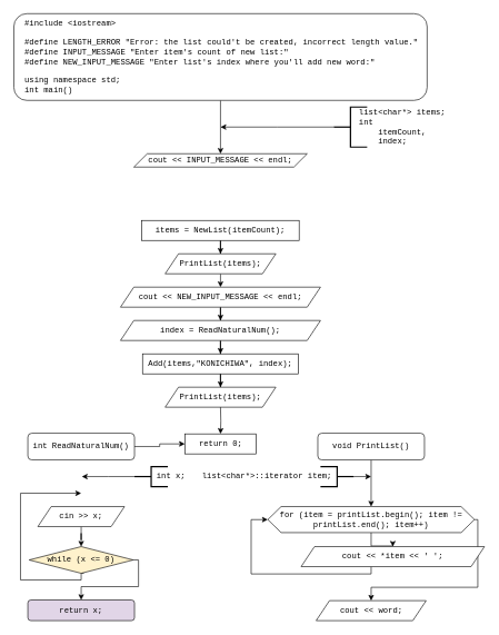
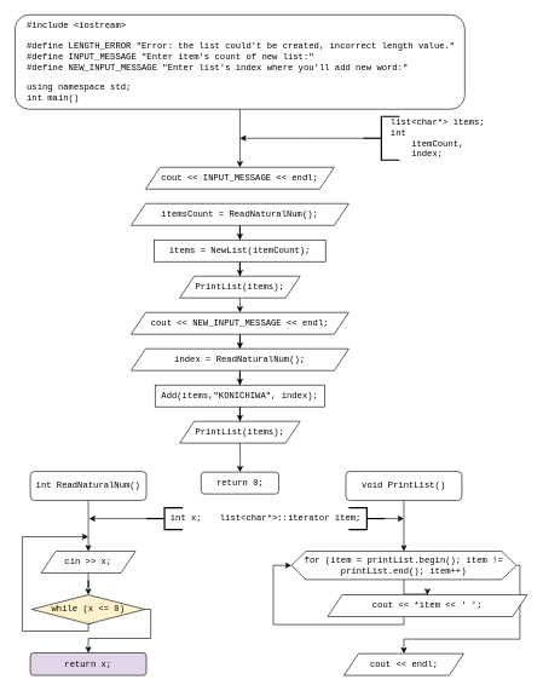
  <mxCell id="0" />
  <mxCell id="1" parent="0" />
  <mxCell id="2" style="edgeStyle=orthogonalEdgeStyle;rounded=0;orthogonalLoop=1;jettySize=auto;html=1;entryX=0.5;entryY=0;entryDx=0;entryDy=0;fontFamily=Courier New;" edge="1" parent="1" source="3" target="4"><mxGeometry relative="1" as="geometry" /></mxCell>
  <mxCell id="3" value="&lt;div&gt;&amp;nbsp; #include &amp;lt;iostream&amp;gt;&lt;/div&gt;&lt;div&gt;&amp;nbsp;&amp;nbsp;&lt;/div&gt;&lt;div&gt;&amp;nbsp; #define LENGTH_ERROR &quot;Error: the list could't be created, incorrect length value.&quot;&lt;/div&gt;&lt;div&gt;&amp;nbsp; #define INPUT_MESSAGE &quot;Enter item's count of new list:&quot;&lt;/div&gt;&lt;div&gt;&amp;nbsp;&amp;nbsp;#define NEW_INPUT_MESSAGE &quot;Enter list's index where you'll add new word:&quot;&lt;/div&gt;&lt;div&gt;&amp;nbsp;&amp;nbsp;&lt;/div&gt;&lt;div&gt;&amp;nbsp; using namespace std;&lt;/div&gt;&lt;div&gt;&amp;nbsp; int main()&lt;/div&gt;" style="rounded=1;whiteSpace=wrap;html=1;fontFamily=Courier New;align=left;" vertex="1" parent="1"><mxGeometry x="20" y="20" width="620" height="130" as="geometry" /></mxCell>
- <mxCell id="4" value="cout &amp;lt;&amp;lt; INPUT_MESSAGE &amp;lt;&amp;lt; endl;" style="shape=parallelogram;perimeter=parallelogramPerimeter;whiteSpace=wrap;html=1;fixedSize=1;fontFamily=Courier New;align=center;" vertex="1" parent="1"><mxGeometry x="200" y="230" width="260" height="20" as="geometry" /></mxCell>
+ <mxCell id="4" value="cout &amp;lt;&amp;lt; INPUT_MESSAGE &amp;lt;&amp;lt; endl;" style="shape=parallelogram;perimeter=parallelogramPerimeter;whiteSpace=wrap;html=1;fixedSize=1;fontFamily=Courier New;align=center;" vertex="1" parent="1"><mxGeometry x="200" y="230" width="260" height="30" as="geometry" /></mxCell>
+ <mxCell id="5" style="edgeStyle=orthogonalEdgeStyle;rounded=0;orthogonalLoop=1;jettySize=auto;html=1;entryX=0.5;entryY=0;entryDx=0;entryDy=0;fontFamily=Courier New;" edge="1" parent="1" source="6" target="8"><mxGeometry relative="1" as="geometry" /></mxCell>
+ <mxCell id="6" value="itemsCount = ReadNaturalNum();" style="shape=parallelogram;perimeter=parallelogramPerimeter;whiteSpace=wrap;html=1;fixedSize=1;fontFamily=Courier New;align=center;" vertex="1" parent="1"><mxGeometry x="180" y="280" width="300" height="30" as="geometry" /></mxCell>
  <mxCell id="7" style="edgeStyle=orthogonalEdgeStyle;rounded=0;orthogonalLoop=1;jettySize=auto;html=1;entryX=0.5;entryY=0;entryDx=0;entryDy=0;fontFamily=Courier New;" edge="1" parent="1" source="8" target="10"><mxGeometry relative="1" as="geometry" /></mxCell>
  <mxCell id="8" value="items = NewList(itemCount);" style="rounded=0;whiteSpace=wrap;html=1;fontFamily=Courier New;align=center;" vertex="1" parent="1"><mxGeometry x="212" y="330" width="236" height="30" as="geometry" /></mxCell>
  <mxCell id="9" style="edgeStyle=orthogonalEdgeStyle;rounded=0;orthogonalLoop=1;jettySize=auto;html=1;fontFamily=Courier New;" edge="1" parent="1" source="10"><mxGeometry relative="1" as="geometry"><mxPoint x="330" y="430" as="targetPoint" /></mxGeometry></mxCell>
  <mxCell id="10" value="PrintList(items);" style="shape=parallelogram;perimeter=parallelogramPerimeter;whiteSpace=wrap;html=1;fixedSize=1;fontFamily=Courier New;align=center;" vertex="1" parent="1"><mxGeometry x="247" y="380" width="166" height="30" as="geometry" /></mxCell>
  <mxCell id="11" style="edgeStyle=orthogonalEdgeStyle;rounded=0;orthogonalLoop=1;jettySize=auto;html=1;fontFamily=Courier New;" edge="1" parent="1" source="12"><mxGeometry relative="1" as="geometry"><mxPoint x="330" y="190" as="targetPoint" /></mxGeometry></mxCell>
  <mxCell id="12" value="" style="strokeWidth=2;html=1;shape=mxgraph.flowchart.annotation_2;align=left;labelPosition=right;pointerEvents=1;fontFamily=Courier New;" vertex="1" parent="1"><mxGeometry x="500" y="160" width="50" height="60" as="geometry" /></mxCell>
  <mxCell id="13" style="edgeStyle=orthogonalEdgeStyle;rounded=0;orthogonalLoop=1;jettySize=auto;html=1;fontFamily=Courier New;" edge="1" parent="1" source="14" target="15"><mxGeometry relative="1" as="geometry" /></mxCell>
  <mxCell id="14" value="Add(items,&quot;KONICHIWA&quot;, index);" style="rounded=0;whiteSpace=wrap;html=1;fontFamily=Courier New;align=center;" vertex="1" parent="1"><mxGeometry x="213" y="530" width="234" height="30" as="geometry" /></mxCell>
  <mxCell id="15" value="PrintList(items);" style="shape=parallelogram;perimeter=parallelogramPerimeter;whiteSpace=wrap;html=1;fixedSize=1;fontFamily=Courier New;align=center;" vertex="1" parent="1"><mxGeometry x="247" y="580" width="166" height="30" as="geometry" /></mxCell>
  <mxCell id="16" style="edgeStyle=orthogonalEdgeStyle;rounded=0;orthogonalLoop=1;jettySize=auto;html=1;entryX=0.5;entryY=0;entryDx=0;entryDy=0;fontFamily=Courier New;" edge="1" parent="1" target="17"><mxGeometry relative="1" as="geometry"><mxPoint x="330" y="610" as="sourcePoint" /></mxGeometry></mxCell>
- <mxCell id="17" value="return 0;" style="whiteSpace=wrap;html=1;fontFamily=Courier New;align=center;rounded=0;" vertex="1" parent="1"><mxGeometry x="276.5" y="650" width="107" height="30" as="geometry" /></mxCell>
+ <mxCell id="17" value="return 0;" style="rounded=1;whiteSpace=wrap;html=1;fontFamily=Courier New;align=center;" vertex="1" parent="1"><mxGeometry x="276.5" y="650" width="107" height="30" as="geometry" /></mxCell>
  <mxCell id="18" style="edgeStyle=orthogonalEdgeStyle;rounded=0;orthogonalLoop=1;jettySize=auto;html=1;entryX=0.5;entryY=0;entryDx=0;entryDy=0;fontFamily=Courier New;" edge="1" parent="1" source="19" target="21"><mxGeometry relative="1" as="geometry" /></mxCell>
  <mxCell id="19" value="cout &amp;lt;&amp;lt; NEW_INPUT_MESSAGE &amp;lt;&amp;lt; endl;" style="shape=parallelogram;perimeter=parallelogramPerimeter;whiteSpace=wrap;html=1;fixedSize=1;fontFamily=Courier New;align=center;" vertex="1" parent="1"><mxGeometry x="180" y="430" width="300" height="30" as="geometry" /></mxCell>
  <mxCell id="20" style="edgeStyle=orthogonalEdgeStyle;rounded=0;orthogonalLoop=1;jettySize=auto;html=1;entryX=0.5;entryY=0;entryDx=0;entryDy=0;" edge="1" parent="1" source="21" target="14"><mxGeometry relative="1" as="geometry" /></mxCell>
  <mxCell id="21" value="index = ReadNaturalNum();" style="shape=parallelogram;perimeter=parallelogramPerimeter;whiteSpace=wrap;html=1;fixedSize=1;fontFamily=Courier New;align=center;" vertex="1" parent="1"><mxGeometry x="180" y="480" width="300" height="30" as="geometry" /></mxCell>
  <mxCell id="22" value="list&amp;lt;char*&amp;gt; items;&lt;br&gt;int&lt;br&gt;&amp;nbsp; &amp;nbsp; itemCount,&lt;br&gt;&amp;nbsp; &amp;nbsp; index;" style="text;html=1;strokeColor=none;fillColor=none;align=left;verticalAlign=middle;whiteSpace=wrap;rounded=0;fontFamily=Courier New;" vertex="1" parent="1"><mxGeometry x="536" y="160" width="136" height="60" as="geometry" /></mxCell>
- <mxCell id="23" style="edgeStyle=orthogonalEdgeStyle;rounded=0;orthogonalLoop=1;jettySize=auto;html=1;fontFamily=Courier New;" edge="1" parent="1" source="24" target="17"><mxGeometry relative="1" as="geometry"><mxPoint x="121" y="759" as="targetPoint" /></mxGeometry></mxCell>
+ <mxCell id="23" style="edgeStyle=orthogonalEdgeStyle;rounded=0;orthogonalLoop=1;jettySize=auto;html=1;fontFamily=Courier New;entryX=0.5;entryY=0;entryDx=0;entryDy=0;" edge="1" parent="1" source="24" target="29"><mxGeometry relative="1" as="geometry"><mxPoint x="121" y="759" as="targetPoint" /></mxGeometry></mxCell>
  <mxCell id="24" value="int ReadNaturalNum()" style="rounded=1;whiteSpace=wrap;html=1;fontFamily=Courier New;" vertex="1" parent="1"><mxGeometry x="41" y="649" width="160" height="40" as="geometry" /></mxCell>
  <mxCell id="25" style="edgeStyle=orthogonalEdgeStyle;rounded=0;orthogonalLoop=1;jettySize=auto;html=1;fontFamily=Courier New;exitX=0;exitY=0.5;exitDx=0;exitDy=0;exitPerimeter=0;" edge="1" parent="1" source="26"><mxGeometry relative="1" as="geometry"><mxPoint x="122" y="714" as="targetPoint" /><mxPoint x="196" y="714" as="sourcePoint" /></mxGeometry></mxCell>
  <mxCell id="26" value="" style="strokeWidth=2;html=1;shape=mxgraph.flowchart.annotation_2;align=left;labelPosition=right;pointerEvents=1;fontFamily=Courier New;" vertex="1" parent="1"><mxGeometry x="201" y="699" width="50" height="30" as="geometry" /></mxCell>
  <mxCell id="27" value="int x;" style="text;html=1;strokeColor=none;fillColor=none;align=center;verticalAlign=middle;whiteSpace=wrap;rounded=0;fontFamily=Courier New;" vertex="1" parent="1"><mxGeometry x="225.5" y="704" width="60" height="20" as="geometry" /></mxCell>
  <mxCell id="28" style="edgeStyle=orthogonalEdgeStyle;rounded=0;orthogonalLoop=1;jettySize=auto;html=1;entryX=0.5;entryY=0;entryDx=0;entryDy=0;fontFamily=Courier New;" edge="1" parent="1" source="29" target="32"><mxGeometry relative="1" as="geometry" /></mxCell>
  <mxCell id="29" value="cin &amp;gt;&amp;gt; x;" style="shape=parallelogram;perimeter=parallelogramPerimeter;whiteSpace=wrap;html=1;fixedSize=1;fontFamily=Courier New;" vertex="1" parent="1"><mxGeometry x="56" y="759" width="130" height="30" as="geometry" /></mxCell>
  <mxCell id="30" style="edgeStyle=orthogonalEdgeStyle;rounded=0;orthogonalLoop=1;jettySize=auto;html=1;fontFamily=Courier New;" edge="1" parent="1"><mxGeometry relative="1" as="geometry"><mxPoint x="121" y="739" as="targetPoint" /><mxPoint x="125" y="859" as="sourcePoint" /><Array as="points"><mxPoint x="121" y="859" /><mxPoint x="121" y="869" /><mxPoint x="30" y="869" /><mxPoint x="30" y="739" /></Array></mxGeometry></mxCell>
  <mxCell id="31" style="edgeStyle=orthogonalEdgeStyle;rounded=0;orthogonalLoop=1;jettySize=auto;html=1;fontFamily=Courier New;" edge="1" parent="1" source="32"><mxGeometry relative="1" as="geometry"><mxPoint x="121" y="899" as="targetPoint" /><Array as="points"><mxPoint x="207" y="839" /><mxPoint x="207" y="879" /><mxPoint x="121" y="879" /></Array></mxGeometry></mxCell>
  <mxCell id="32" value="while (x &amp;lt;= 0)" style="rhombus;whiteSpace=wrap;html=1;fontFamily=Courier New;fillColor=#fff2cc;" vertex="1" parent="1"><mxGeometry x="43" y="819" width="156" height="40" as="geometry" /></mxCell>
  <mxCell id="33" value="return x;" style="rounded=1;whiteSpace=wrap;html=1;fontFamily=Courier New;fillColor=#e1d5e7;" vertex="1" parent="1"><mxGeometry x="41" y="899" width="160" height="31" as="geometry" /></mxCell>
  <mxCell id="34" style="edgeStyle=orthogonalEdgeStyle;rounded=0;orthogonalLoop=1;jettySize=auto;html=1;entryX=0.5;entryY=0;entryDx=0;entryDy=0;" edge="1" parent="1" source="35" target="38"><mxGeometry relative="1" as="geometry" /></mxCell>
  <mxCell id="35" value="void PrintList()" style="rounded=1;whiteSpace=wrap;html=1;fontFamily=Courier New;" vertex="1" parent="1"><mxGeometry x="476" y="649" width="160" height="40" as="geometry" /></mxCell>
  <mxCell id="36" style="edgeStyle=orthogonalEdgeStyle;rounded=0;orthogonalLoop=1;jettySize=auto;html=1;" edge="1" parent="1" source="38" target="40"><mxGeometry relative="1" as="geometry" /></mxCell>
  <mxCell id="37" style="edgeStyle=orthogonalEdgeStyle;rounded=0;orthogonalLoop=1;jettySize=auto;html=1;" edge="1" parent="1" source="38"><mxGeometry relative="1" as="geometry"><mxPoint x="556" y="900" as="targetPoint" /><Array as="points"><mxPoint x="716" y="778" /><mxPoint x="716" y="880" /></Array></mxGeometry></mxCell>
  <mxCell id="38" value="for (item = printList.begin(); item != printList.end(); item++)" style="shape=hexagon;perimeter=hexagonPerimeter2;whiteSpace=wrap;html=1;fixedSize=1;fontFamily=Courier New;" vertex="1" parent="1"><mxGeometry x="401" y="759" width="310" height="39" as="geometry" /></mxCell>
  <mxCell id="39" style="edgeStyle=orthogonalEdgeStyle;rounded=0;orthogonalLoop=1;jettySize=auto;html=1;entryX=0;entryY=0.5;entryDx=0;entryDy=0;" edge="1" parent="1" source="40" target="38"><mxGeometry relative="1" as="geometry"><mxPoint x="376" y="780" as="targetPoint" /><Array as="points"><mxPoint x="556" y="860" /><mxPoint x="376" y="860" /><mxPoint x="376" y="778" /></Array></mxGeometry></mxCell>
  <mxCell id="40" value="cout &amp;lt;&amp;lt; *item &amp;lt;&amp;lt; ' ';" style="shape=parallelogram;perimeter=parallelogramPerimeter;whiteSpace=wrap;html=1;fixedSize=1;fontFamily=Courier New;align=center;" vertex="1" parent="1"><mxGeometry x="451" y="819" width="275" height="30" as="geometry" /></mxCell>
- <mxCell id="41" value="cout &amp;lt;&amp;lt; word;" style="shape=parallelogram;perimeter=parallelogramPerimeter;whiteSpace=wrap;html=1;fixedSize=1;fontFamily=Courier New;align=center;" vertex="1" parent="1"><mxGeometry x="473.5" y="900" width="165" height="30" as="geometry" /></mxCell>
+ <mxCell id="41" value="cout &amp;lt;&amp;lt; endl;" style="shape=parallelogram;perimeter=parallelogramPerimeter;whiteSpace=wrap;html=1;fixedSize=1;fontFamily=Courier New;align=center;" vertex="1" parent="1"><mxGeometry x="473.5" y="900" width="165" height="30" as="geometry" /></mxCell>
  <mxCell id="42" style="edgeStyle=orthogonalEdgeStyle;rounded=0;orthogonalLoop=1;jettySize=auto;html=1;" edge="1" parent="1" source="43"><mxGeometry relative="1" as="geometry"><mxPoint x="556" y="714" as="targetPoint" /></mxGeometry></mxCell>
  <mxCell id="43" value="" style="strokeWidth=2;html=1;shape=mxgraph.flowchart.annotation_2;align=left;labelPosition=right;pointerEvents=1;fontFamily=Courier New;rotation=-180;" vertex="1" parent="1"><mxGeometry x="480" y="699" width="50" height="30" as="geometry" /></mxCell>
  <mxCell id="44" value="list&amp;lt;char*&amp;gt;::iterator item;" style="text;html=1;strokeColor=none;fillColor=none;align=center;verticalAlign=middle;whiteSpace=wrap;rounded=0;fontFamily=Courier New;" vertex="1" parent="1"><mxGeometry x="300" y="704" width="200" height="20" as="geometry" /></mxCell>
